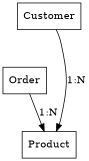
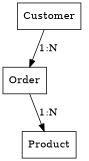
  digraph {
    node [shape=box]
    n1 [label=Customer]
    n2 [label=Order]
    n3 [label=Product]
-   n1 -> n3 [label="1:N"]
+   n1 -> n2 [label="1:N"]
    n2 -> n3 [label="1:N"]
  }
